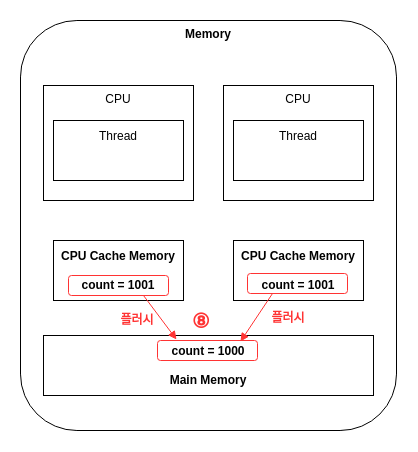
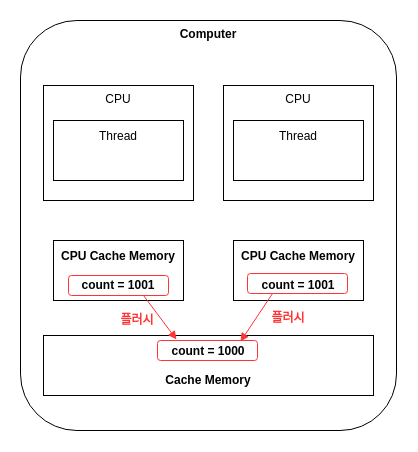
  <mxCell id="0" />
  <mxCell id="1" parent="0" />
- <mxCell id="2" value="Memory" style="rounded=1;whiteSpace=wrap;html=1;fontStyle=1;verticalAlign=top;" parent="1" vertex="1"><mxGeometry x="20" y="20" width="376" height="410" as="geometry" /></mxCell>
+ <mxCell id="2" value="Computer" style="rounded=1;whiteSpace=wrap;html=1;fontStyle=1;verticalAlign=top;" parent="1" vertex="1"><mxGeometry x="20" y="20" width="376" height="410" as="geometry" /></mxCell>
  <mxCell id="3" value="CPU" style="rounded=0;whiteSpace=wrap;html=1;verticalAlign=top;" parent="1" vertex="1"><mxGeometry x="43" y="85" width="150" height="115" as="geometry" /></mxCell>
- <mxCell id="4" value="&lt;div&gt;&lt;span&gt;count = 1000&lt;/span&gt;&lt;/div&gt;&lt;div&gt;&lt;br&gt;&lt;/div&gt;Main Memory" style="rounded=0;whiteSpace=wrap;html=1;fontStyle=1" parent="1" vertex="1"><mxGeometry x="43" y="335" width="330" height="60" as="geometry" /></mxCell>
+ <mxCell id="4" value="&lt;div&gt;&lt;span&gt;count = 1000&lt;/span&gt;&lt;/div&gt;&lt;div&gt;&lt;br&gt;&lt;/div&gt;Cache Memory" style="rounded=0;whiteSpace=wrap;html=1;fontStyle=1" parent="1" vertex="1"><mxGeometry x="43" y="335" width="330" height="60" as="geometry" /></mxCell>
  <mxCell id="5" value="CPU Cache Memory&lt;div&gt;&lt;br&gt;&lt;/div&gt;&lt;div&gt;&lt;span&gt;count = 1001&lt;/span&gt;&lt;/div&gt;" style="rounded=0;whiteSpace=wrap;html=1;fontStyle=1" parent="1" vertex="1"><mxGeometry x="53" y="240" width="130" height="60" as="geometry" /></mxCell>
  <mxCell id="6" value="Thread&lt;div&gt;&lt;br&gt;&lt;/div&gt;&lt;div&gt;&lt;br&gt;&lt;/div&gt;" style="rounded=0;whiteSpace=wrap;html=1;fontStyle=0" parent="1" vertex="1"><mxGeometry x="53" y="120" width="130" height="60" as="geometry" /></mxCell>
  <mxCell id="7" value="CPU" style="rounded=0;whiteSpace=wrap;html=1;verticalAlign=top;" parent="1" vertex="1"><mxGeometry x="223" y="85" width="150" height="115" as="geometry" /></mxCell>
  <mxCell id="8" value="CPU Cache Memory&lt;div&gt;&lt;br&gt;&lt;/div&gt;&lt;div&gt;count = 1001&lt;/div&gt;" style="rounded=0;whiteSpace=wrap;html=1;fontStyle=1" parent="1" vertex="1"><mxGeometry x="233" y="240" width="130" height="60" as="geometry" /></mxCell>
  <mxCell id="9" value="Thread&lt;div&gt;&lt;br&gt;&lt;/div&gt;&lt;div&gt;&lt;br&gt;&lt;/div&gt;" style="rounded=0;whiteSpace=wrap;html=1;" parent="1" vertex="1"><mxGeometry x="233" y="120" width="130" height="60" as="geometry" /></mxCell>
  <mxCell id="10" value="" style="rounded=1;whiteSpace=wrap;html=1;strokeColor=#FF3333;fillColor=none;" parent="1" vertex="1"><mxGeometry x="157" y="340" width="100" height="20" as="geometry" /></mxCell>
  <mxCell id="11" value="" style="rounded=1;whiteSpace=wrap;html=1;strokeColor=#FF3333;fillColor=none;" parent="1" vertex="1"><mxGeometry x="68" y="275" width="100" height="20" as="geometry" /></mxCell>
- <mxCell id="12" value="⑧" style="text;html=1;align=center;verticalAlign=middle;whiteSpace=wrap;rounded=0;fontSize=20;fontStyle=1;fontColor=#FF3333;" parent="1" vertex="1"><mxGeometry x="183" y="307" width="36" height="25" as="geometry" /></mxCell>
  <mxCell id="13" value="" style="rounded=1;whiteSpace=wrap;html=1;strokeColor=#FF3333;fillColor=none;" parent="1" vertex="1"><mxGeometry x="247" y="273" width="100" height="20" as="geometry" /></mxCell>
  <mxCell id="14" style="rounded=0;orthogonalLoop=1;jettySize=auto;html=1;exitX=0.75;exitY=1;exitDx=0;exitDy=0;entryX=0.19;entryY=-0.05;entryDx=0;entryDy=0;entryPerimeter=0;strokeColor=#FF3333;endArrow=block;endFill=1;" parent="1" source="11" target="10" edge="1"><mxGeometry relative="1" as="geometry" /></mxCell>
  <mxCell id="15" style="rounded=0;orthogonalLoop=1;jettySize=auto;html=1;exitX=0.25;exitY=1;exitDx=0;exitDy=0;entryX=0.83;entryY=0.05;entryDx=0;entryDy=0;entryPerimeter=0;strokeColor=#FF3333;endArrow=block;endFill=1;" parent="1" source="13" target="10" edge="1"><mxGeometry relative="1" as="geometry" /></mxCell>
  <mxCell id="16" value="플러시" style="text;html=1;align=center;verticalAlign=middle;whiteSpace=wrap;rounded=0;fontColor=#FF3333;fontStyle=1" parent="1" vertex="1"><mxGeometry x="107" y="305" width="60" height="30" as="geometry" /></mxCell>
  <mxCell id="17" value="플러시" style="text;html=1;align=center;verticalAlign=middle;whiteSpace=wrap;rounded=0;fontColor=#FF3333;fontStyle=1" parent="1" vertex="1"><mxGeometry x="258" y="303" width="60" height="30" as="geometry" /></mxCell>
